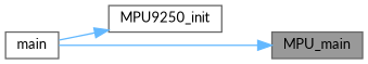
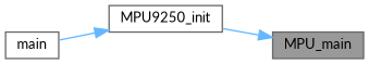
  digraph {
    fontname=Lato
    rankdir=RL
    node [color=grey40 fillcolor=white fontname=Lato fontsize=10 shape=box style=filled]
    edge [color=steelblue1 dir=back fontname=Lato fontsize=10 labelfontname=Helvetica labelfontsize=10 style=solid]
    n1 [color=gray40 fillcolor=grey60 fontcolor=black height=0.2 label=MPU_main width=0.4]
    n2 [height=0.2 label=MPU9250_init width=0.4]
    n3 [height=0.2 label=main width=0.4]
-   n1 -> n3
+   n1 -> n2
    n2 -> n3
  }
